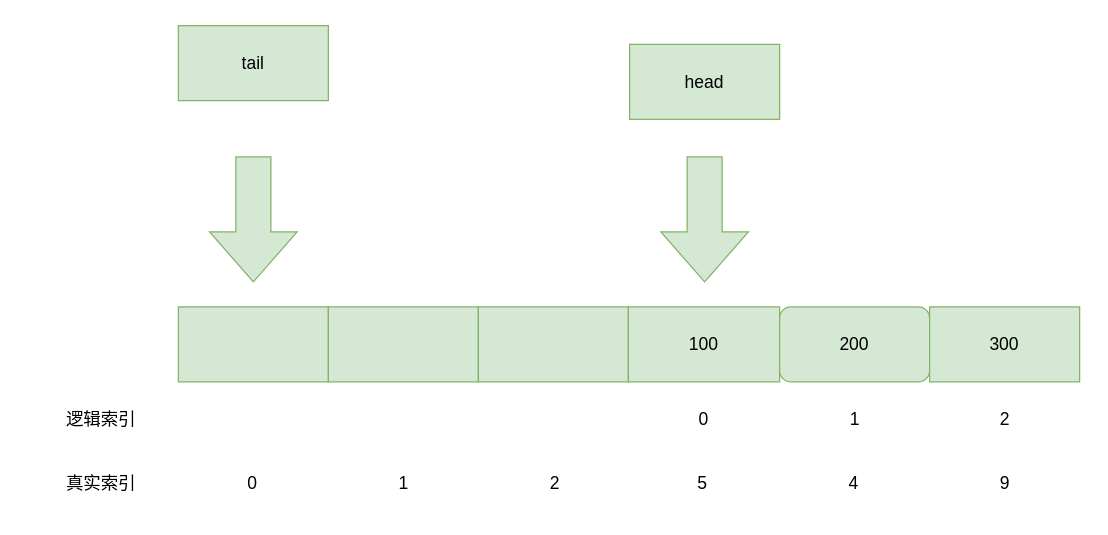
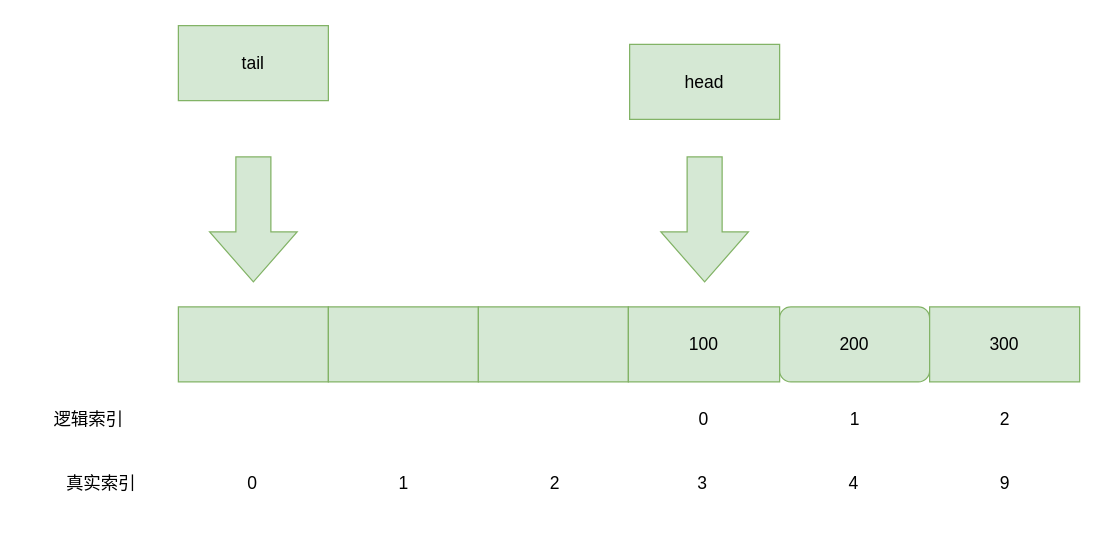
  <mxCell id="0" />
  <mxCell id="1" parent="0" />
  <mxCell id="2" value="" style="rounded=0;whiteSpace=wrap;html=1;fontSize=14;fillColor=#d5e8d4;strokeColor=#82b366;" parent="1" vertex="1"><mxGeometry x="142" y="245" width="120" height="60" as="geometry" /></mxCell>
  <mxCell id="3" value="" style="rounded=0;whiteSpace=wrap;html=1;fontSize=14;fillColor=#d5e8d4;strokeColor=#82b366;" parent="1" vertex="1"><mxGeometry x="262" y="245" width="120" height="60" as="geometry" /></mxCell>
  <mxCell id="4" value="" style="rounded=0;whiteSpace=wrap;html=1;fontSize=14;fillColor=#d5e8d4;strokeColor=#82b366;" parent="1" vertex="1"><mxGeometry x="382" y="245" width="120" height="60" as="geometry" /></mxCell>
  <mxCell id="5" value="100" style="rounded=0;whiteSpace=wrap;html=1;fontSize=14;fillColor=#d5e8d4;strokeColor=#82b366;direction=west;" parent="1" vertex="1"><mxGeometry x="502" y="245" width="121" height="60" as="geometry" /></mxCell>
  <mxCell id="6" value="200" style="whiteSpace=wrap;html=1;fontSize=14;fillColor=#d5e8d4;strokeColor=#82b366;rounded=1;" parent="1" vertex="1"><mxGeometry x="623" y="245" width="120" height="60" as="geometry" /></mxCell>
  <mxCell id="7" value="300" style="rounded=0;whiteSpace=wrap;html=1;fontSize=14;fillColor=#d5e8d4;strokeColor=#82b366;" parent="1" vertex="1"><mxGeometry x="743" y="245" width="120" height="60" as="geometry" /></mxCell>
  <mxCell id="8" value="" style="html=1;shadow=0;dashed=0;align=center;verticalAlign=middle;shape=mxgraph.arrows2.arrow;dy=0.6;dx=40;direction=south;notch=0;fontSize=14;fillColor=#d5e8d4;strokeColor=#82b366;" parent="1" vertex="1"><mxGeometry x="167" y="125" width="70" height="100" as="geometry" /></mxCell>
  <mxCell id="9" value="tail" style="rounded=0;whiteSpace=wrap;html=1;fontSize=14;fillColor=#d5e8d4;strokeColor=#82b366;" parent="1" vertex="1"><mxGeometry x="142" y="20" width="120" height="60" as="geometry" /></mxCell>
  <mxCell id="10" value="" style="html=1;shadow=0;dashed=0;align=center;verticalAlign=middle;shape=mxgraph.arrows2.arrow;dy=0.6;dx=40;direction=south;notch=0;fontSize=14;fillColor=#d5e8d4;strokeColor=#82b366;" parent="1" vertex="1"><mxGeometry x="528" y="125" width="70" height="100" as="geometry" /></mxCell>
  <mxCell id="11" value="head" style="rounded=0;whiteSpace=wrap;html=1;fontSize=14;fillColor=#d5e8d4;strokeColor=#82b366;" parent="1" vertex="1"><mxGeometry x="503" y="35" width="120" height="60" as="geometry" /></mxCell>
  <mxCell id="12" value="0" style="text;html=1;strokeColor=none;fillColor=none;align=center;verticalAlign=middle;whiteSpace=wrap;rounded=0;fontSize=14;" parent="1" vertex="1"><mxGeometry x="502" y="315" width="121" height="40" as="geometry" /></mxCell>
  <mxCell id="13" value="1" style="text;html=1;strokeColor=none;fillColor=none;align=center;verticalAlign=middle;whiteSpace=wrap;rounded=0;fontSize=14;" parent="1" vertex="1"><mxGeometry x="623" y="315" width="121" height="40" as="geometry" /></mxCell>
  <mxCell id="14" value="2" style="text;html=1;strokeColor=none;fillColor=none;align=center;verticalAlign=middle;whiteSpace=wrap;rounded=0;fontSize=14;" parent="1" vertex="1"><mxGeometry x="743" y="315" width="121" height="40" as="geometry" /></mxCell>
- <mxCell id="15" value="逻辑索引" style="text;html=1;strokeColor=none;fillColor=none;align=center;verticalAlign=middle;whiteSpace=wrap;rounded=0;fontSize=14;" parent="1" vertex="1"><mxGeometry x="20" y="315" width="121" height="40" as="geometry" /></mxCell>
+ <mxCell id="15" value="逻辑索引" style="text;html=1;strokeColor=none;fillColor=none;align=center;verticalAlign=middle;whiteSpace=wrap;rounded=0;fontSize=14;" parent="1" vertex="1"><mxGeometry x="10" y="315" width="121" height="40" as="geometry" /></mxCell>
  <mxCell id="16" value="0" style="text;html=1;strokeColor=none;fillColor=none;align=center;verticalAlign=middle;whiteSpace=wrap;rounded=0;fontSize=14;" vertex="1" parent="1"><mxGeometry x="141" y="366" width="121" height="40" as="geometry" /></mxCell>
  <mxCell id="17" value="真实索引" style="text;html=1;strokeColor=none;fillColor=none;align=center;verticalAlign=middle;whiteSpace=wrap;rounded=0;fontSize=14;" vertex="1" parent="1"><mxGeometry x="20" y="366" width="121" height="40" as="geometry" /></mxCell>
  <mxCell id="18" value="2" style="text;html=1;strokeColor=none;fillColor=none;align=center;verticalAlign=middle;whiteSpace=wrap;rounded=0;fontSize=14;" vertex="1" parent="1"><mxGeometry x="383" y="366" width="121" height="40" as="geometry" /></mxCell>
  <mxCell id="19" value="1" style="text;html=1;strokeColor=none;fillColor=none;align=center;verticalAlign=middle;whiteSpace=wrap;rounded=0;fontSize=14;" vertex="1" parent="1"><mxGeometry x="262" y="366" width="121" height="40" as="geometry" /></mxCell>
- <mxCell id="20" value="5" style="text;html=1;strokeColor=none;fillColor=none;align=center;verticalAlign=middle;whiteSpace=wrap;rounded=0;fontSize=14;" vertex="1" parent="1"><mxGeometry x="501" y="366" width="121" height="40" as="geometry" /></mxCell>
+ <mxCell id="20" value="3" style="text;html=1;strokeColor=none;fillColor=none;align=center;verticalAlign=middle;whiteSpace=wrap;rounded=0;fontSize=14;" vertex="1" parent="1"><mxGeometry x="501" y="366" width="121" height="40" as="geometry" /></mxCell>
  <mxCell id="21" value="9" style="text;html=1;strokeColor=none;fillColor=none;align=center;verticalAlign=middle;whiteSpace=wrap;rounded=0;fontSize=14;" vertex="1" parent="1"><mxGeometry x="743" y="366" width="121" height="40" as="geometry" /></mxCell>
  <mxCell id="22" value="4" style="text;html=1;strokeColor=none;fillColor=none;align=center;verticalAlign=middle;whiteSpace=wrap;rounded=0;fontSize=14;" vertex="1" parent="1"><mxGeometry x="622" y="366" width="121" height="40" as="geometry" /></mxCell>
